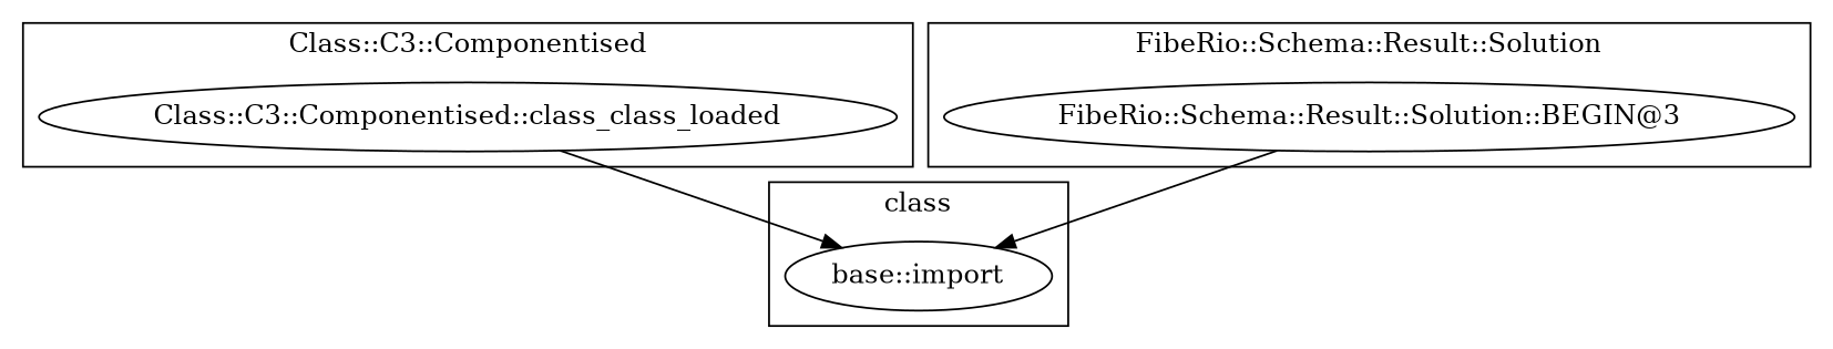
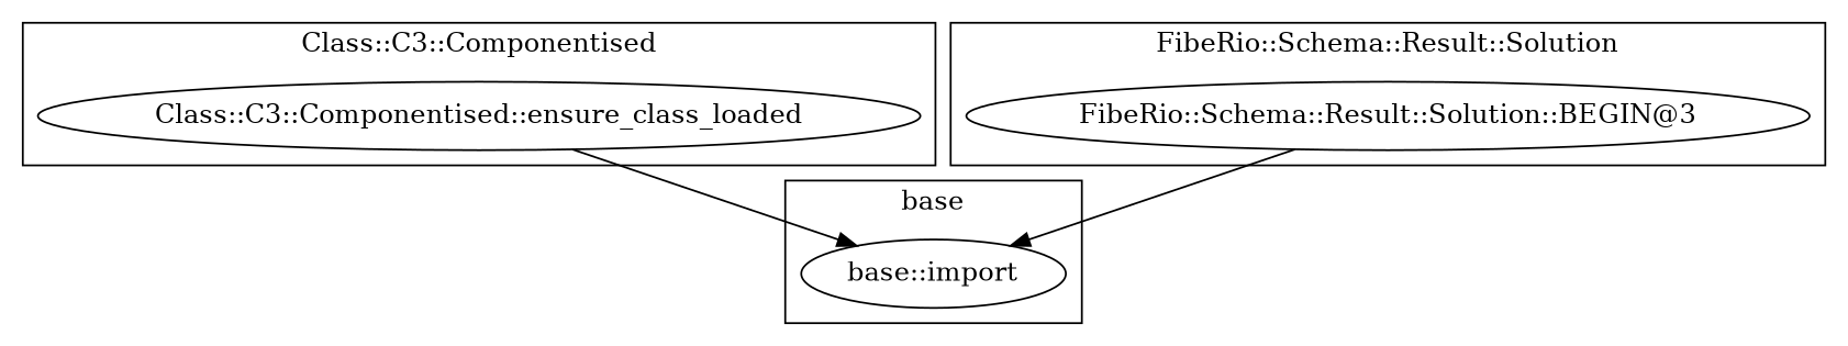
  digraph {
    "base::import"
-   "Class::C3::Componentised::ensure_class_loaded" [label="Class::C3::Componentised::class_class_loaded"]
+   "Class::C3::Componentised::ensure_class_loaded"
    "FibeRio::Schema::Result::Solution::BEGIN@3"
    subgraph cluster_1 {
-     label=class
+     label=base
      "base::import"
    }
    subgraph cluster_2 {
      label="Class::C3::Componentised"
      "Class::C3::Componentised::ensure_class_loaded"
    }
    subgraph cluster_3 {
      label="FibeRio::Schema::Result::Solution"
      "FibeRio::Schema::Result::Solution::BEGIN@3"
    }
    "Class::C3::Componentised::ensure_class_loaded" -> "base::import"
    "FibeRio::Schema::Result::Solution::BEGIN@3" -> "base::import"
  }
